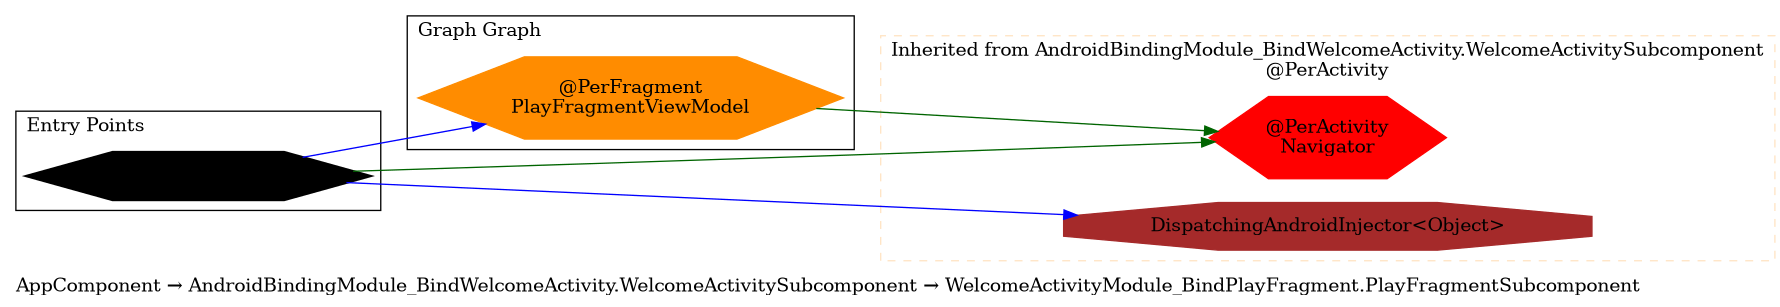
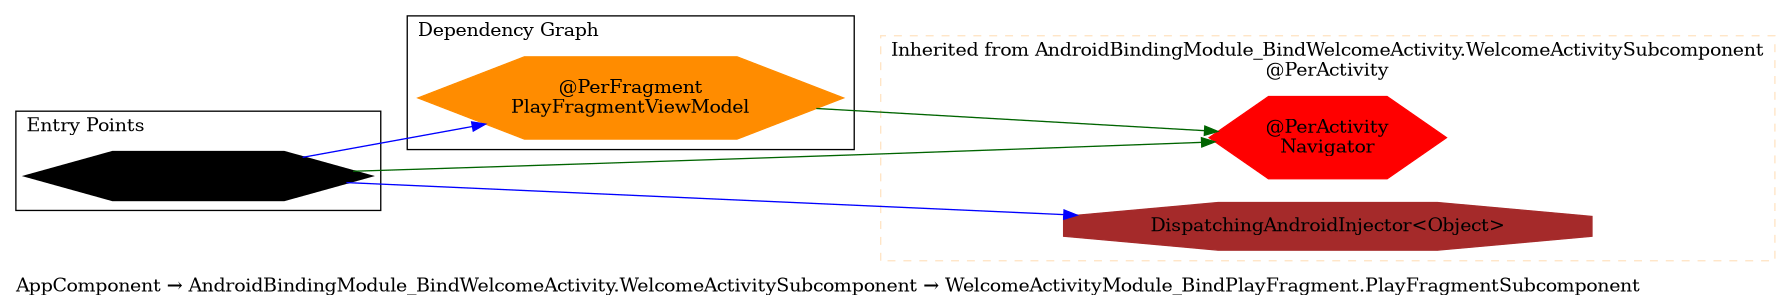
  digraph {
    compound=true
    label="AppComponent → AndroidBindingModule_BindWelcomeActivity.WelcomeActivitySubcomponent → WelcomeActivityModule_BindPlayFragment.PlayFragmentSubcomponent"
    labeljust=l
    rankdir=LR
    node [shape=hexagon style=filled]
    edge [color=blue]
    n1 [color=black label="inject (PlayFragment)" penwidth=2]
    n2 [color=darkorange label="@PerFragment\nPlayFragmentViewModel"]
    n3 [color=brown label="DispatchingAndroidInjector<Object>" shape=octagon]
    n4 [color=red label="@PerActivity\nNavigator"]
    subgraph cluster_1 {
      color=bisque
      label="Inherited from AndroidBindingModule_BindWelcomeActivity.WelcomeActivitySubcomponent\n@PerActivity"
      labeljust=c
      style=dashed
      n3
      n4
    }
    subgraph cluster_2 {
      label="Entry Points"
      n1
    }
    subgraph cluster_3 {
-     label="Graph Graph"
+     label="Dependency Graph"
      n2
    }
    subgraph cluster_4 {
      label=Subcomponents
      shape=folder
    }
    subgraph cluster_5 {
      color=coral
      label="Inherited from WelcomeActivityModule_BindPlayFragment.PlayFragmentSubcomponent\n@PerFragment"
      labeljust=c
      style=dashed
    }
    n1 -> n2
    n1 -> n3
    n1 -> n4 [color=darkgreen]
    n2 -> n4 [color=darkgreen]
  }
